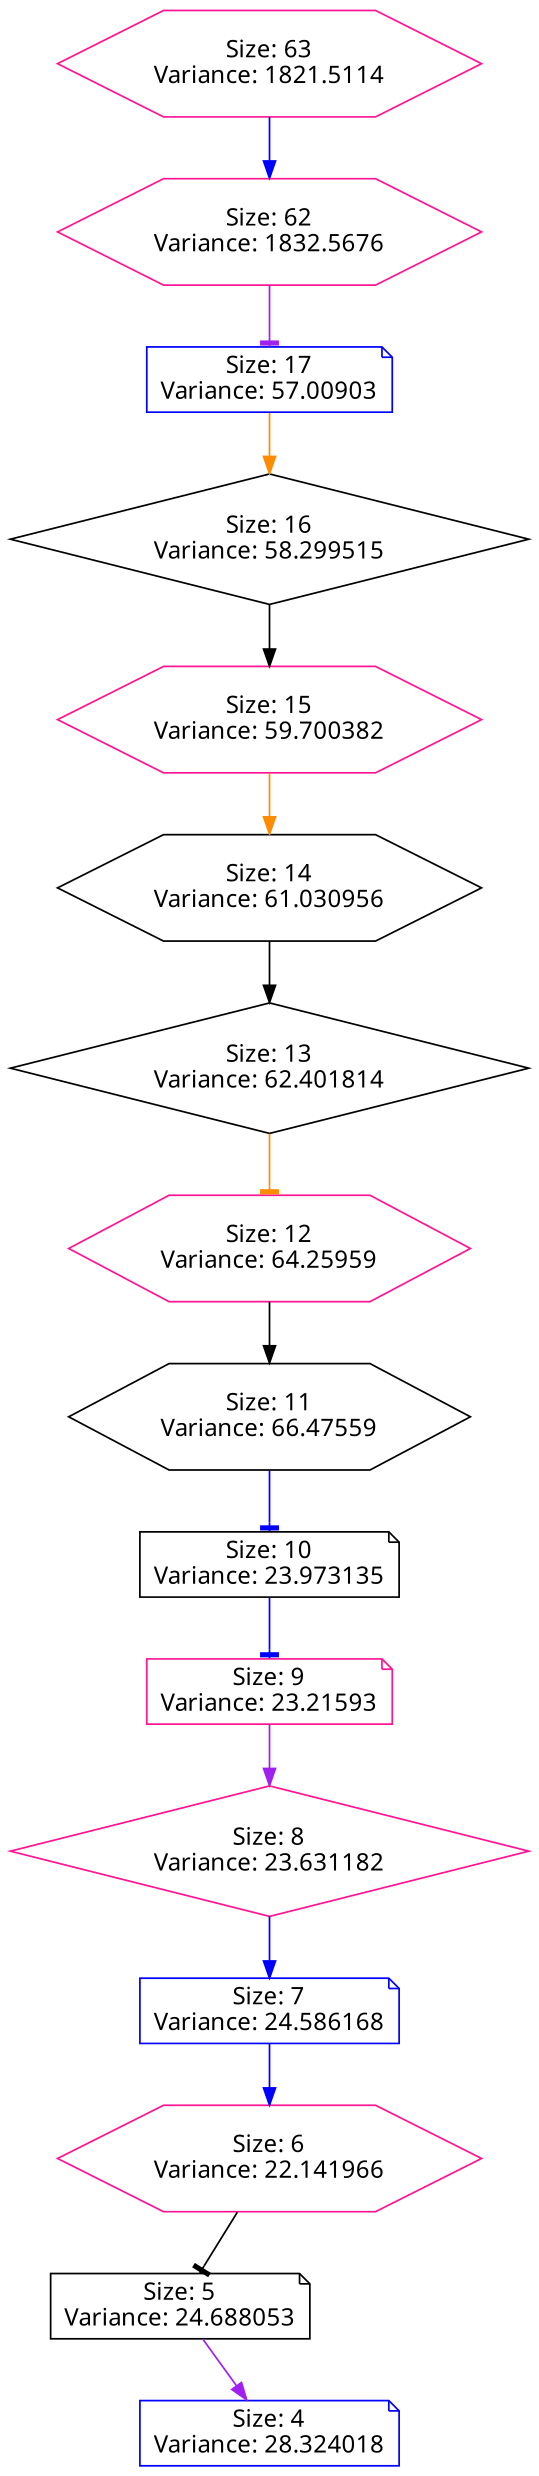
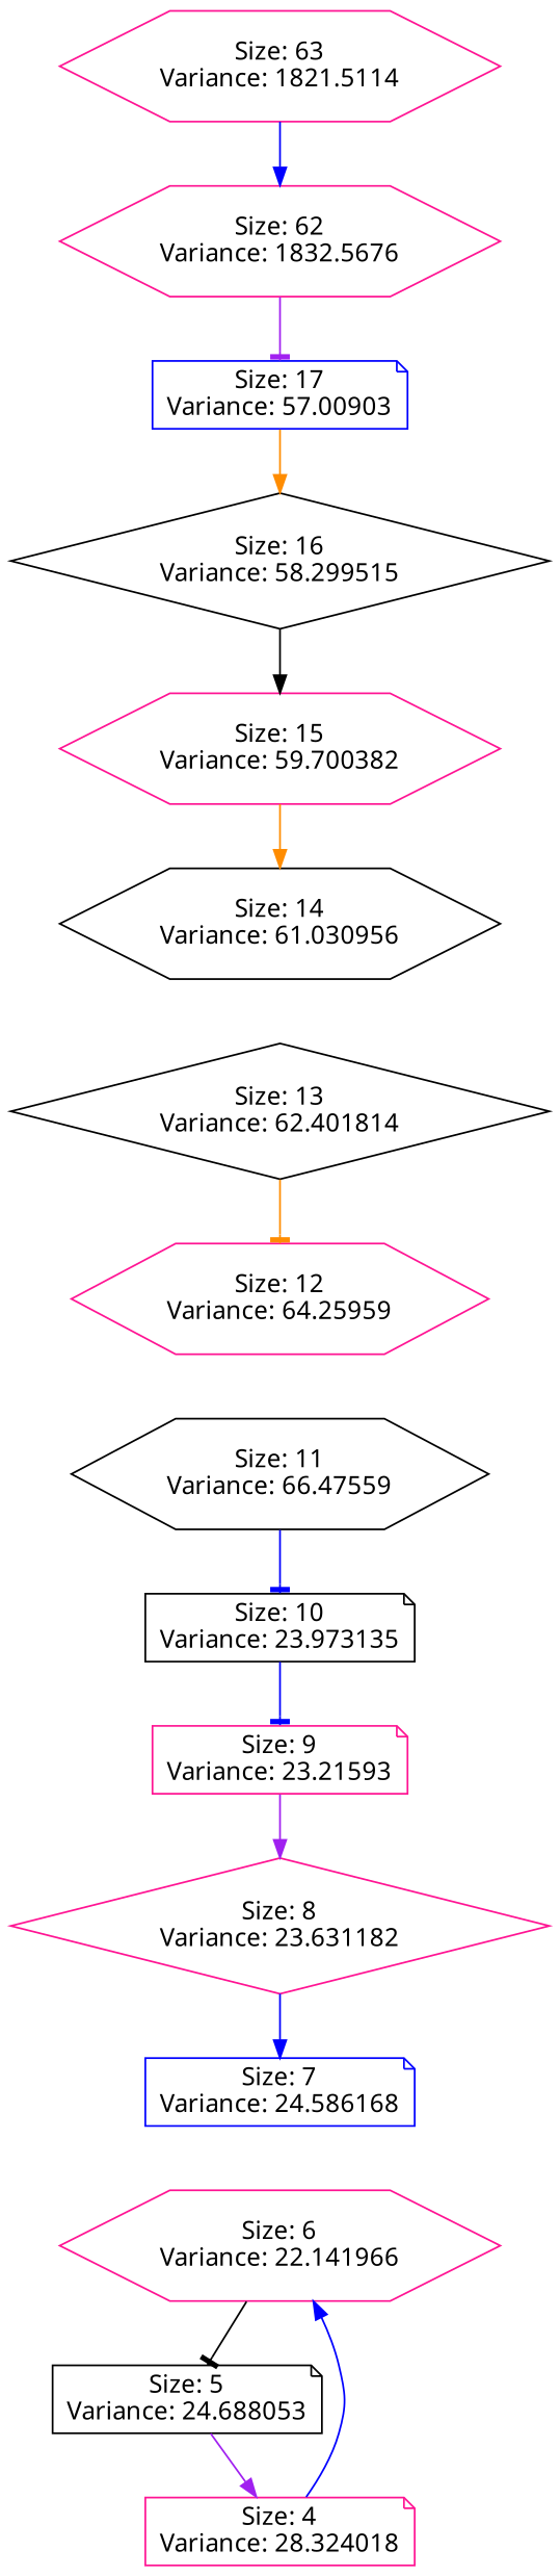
  digraph {
    L=14
    fontname="Noto Sans"
    node [color=deeppink fontname="Noto Sans" shape=hexagon]
    edge [arrowhead=normal color=blue fontname="Noto Sans"]
    "Size: 63\nVariance: 1821.5114"
    "Size: 62\nVariance: 1832.5676"
    "Size: 17\nVariance: 57.00903" [color=blue shape=note]
    "Size: 16\nVariance: 58.299515" [color=black shape=diamond]
    "Size: 15\nVariance: 59.700382"
    "Size: 14\nVariance: 61.030956" [color=black]
    "Size: 13\nVariance: 62.401814" [color=black shape=diamond]
    "Size: 12\nVariance: 64.25959"
    "Size: 11\nVariance: 66.47559" [color=black]
    "Size: 10\nVariance: 23.973135" [color=black shape=note]
    "Size: 9\nVariance: 23.21593" [shape=note]
    "Size: 8\nVariance: 23.631182" [shape=diamond]
    "Size: 7\nVariance: 24.586168" [color=blue shape=note]
    "Size: 6\nVariance: 22.141966"
    "Size: 5\nVariance: 24.688053" [color=black shape=note]
-   "Size: 4\nVariance: 28.324018" [color=blue shape=note]
+   "Size: 4\nVariance: 28.324018" [shape=note]
    "Size: 63\nVariance: 1821.5114" -> "Size: 62\nVariance: 1832.5676"
    "Size: 62\nVariance: 1832.5676" -> "Size: 17\nVariance: 57.00903" [arrowhead=tee color=purple]
    "Size: 17\nVariance: 57.00903" -> "Size: 16\nVariance: 58.299515" [color=darkorange]
    "Size: 16\nVariance: 58.299515" -> "Size: 15\nVariance: 59.700382" [color=black]
    "Size: 15\nVariance: 59.700382" -> "Size: 14\nVariance: 61.030956" [color=darkorange]
-   "Size: 14\nVariance: 61.030956" -> "Size: 13\nVariance: 62.401814" [color=black]
    "Size: 13\nVariance: 62.401814" -> "Size: 12\nVariance: 64.25959" [arrowhead=tee color=darkorange]
-   "Size: 12\nVariance: 64.25959" -> "Size: 11\nVariance: 66.47559" [color=black]
    "Size: 11\nVariance: 66.47559" -> "Size: 10\nVariance: 23.973135" [arrowhead=tee]
    "Size: 10\nVariance: 23.973135" -> "Size: 9\nVariance: 23.21593" [arrowhead=tee]
    "Size: 9\nVariance: 23.21593" -> "Size: 8\nVariance: 23.631182" [color=purple]
    "Size: 8\nVariance: 23.631182" -> "Size: 7\nVariance: 24.586168"
-   "Size: 7\nVariance: 24.586168" -> "Size: 6\nVariance: 22.141966"
+   "Size: 4\nVariance: 28.324018" -> "Size: 6\nVariance: 22.141966"
    "Size: 6\nVariance: 22.141966" -> "Size: 5\nVariance: 24.688053" [arrowhead=tee color=black]
    "Size: 5\nVariance: 24.688053" -> "Size: 4\nVariance: 28.324018" [color=purple]
  }
